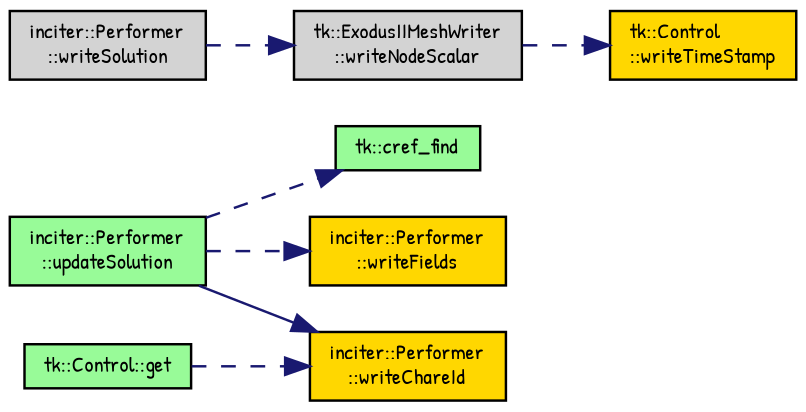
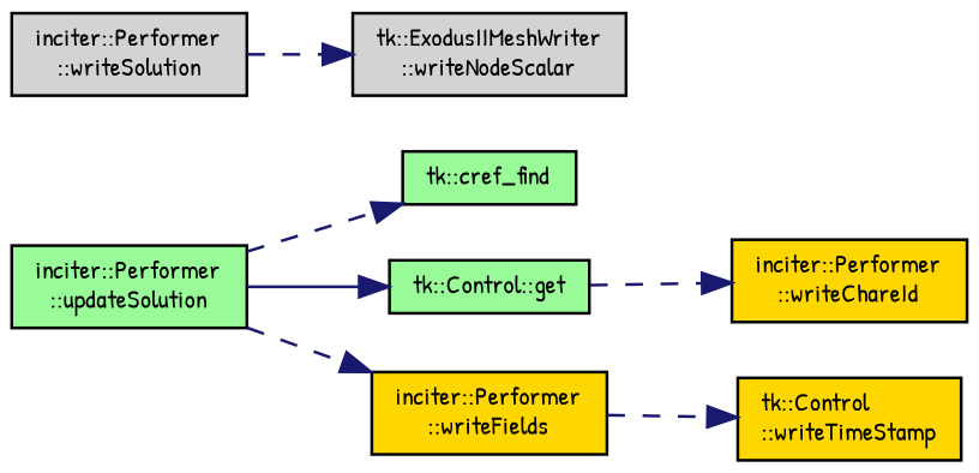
  digraph {
    fontname="Patrick Hand"
    rankdir=LR
    node [color=black fillcolor=palegreen fontname="Patrick Hand" fontsize=9 shape=record style=filled]
    edge [color=midnightblue fontname="Patrick Hand" fontsize=9 labelfontname="sans-serif" labelfontsize=9 style=dashed]
    n1 [fontcolor=black height=0.2 label="inciter::Performer\l::updateSolution" width=0.4]
    n2 [height=0.2 label="tk::cref_find" width=0.4]
    n3 [height=0.2 label="tk::Control::get" width=0.4]
    n4 [fillcolor=gold height=0.2 label="inciter::Performer\l::writeFields" width=0.4]
    n5 [fillcolor=gold height=0.2 label="inciter::Performer\l::writeChareId" width=0.4]
    n6 [fillcolor=gold height=0.2 label="tk::Control\l::writeTimeStamp" width=0.4]
    n7 [fillcolor=lightgrey height=0.2 label="inciter::Performer\l::writeSolution" width=0.4]
    n8 [fillcolor=lightgrey height=0.2 label="tk::ExodusIIMeshWriter\l::writeNodeScalar" width=0.4]
    n1 -> n2
-   n1 -> n5 [style=solid]
+   n1 -> n3 [style=solid]
    n1 -> n4
    n3 -> n5
-   n8 -> n6
+   n4 -> n6
    n7 -> n8
  }
